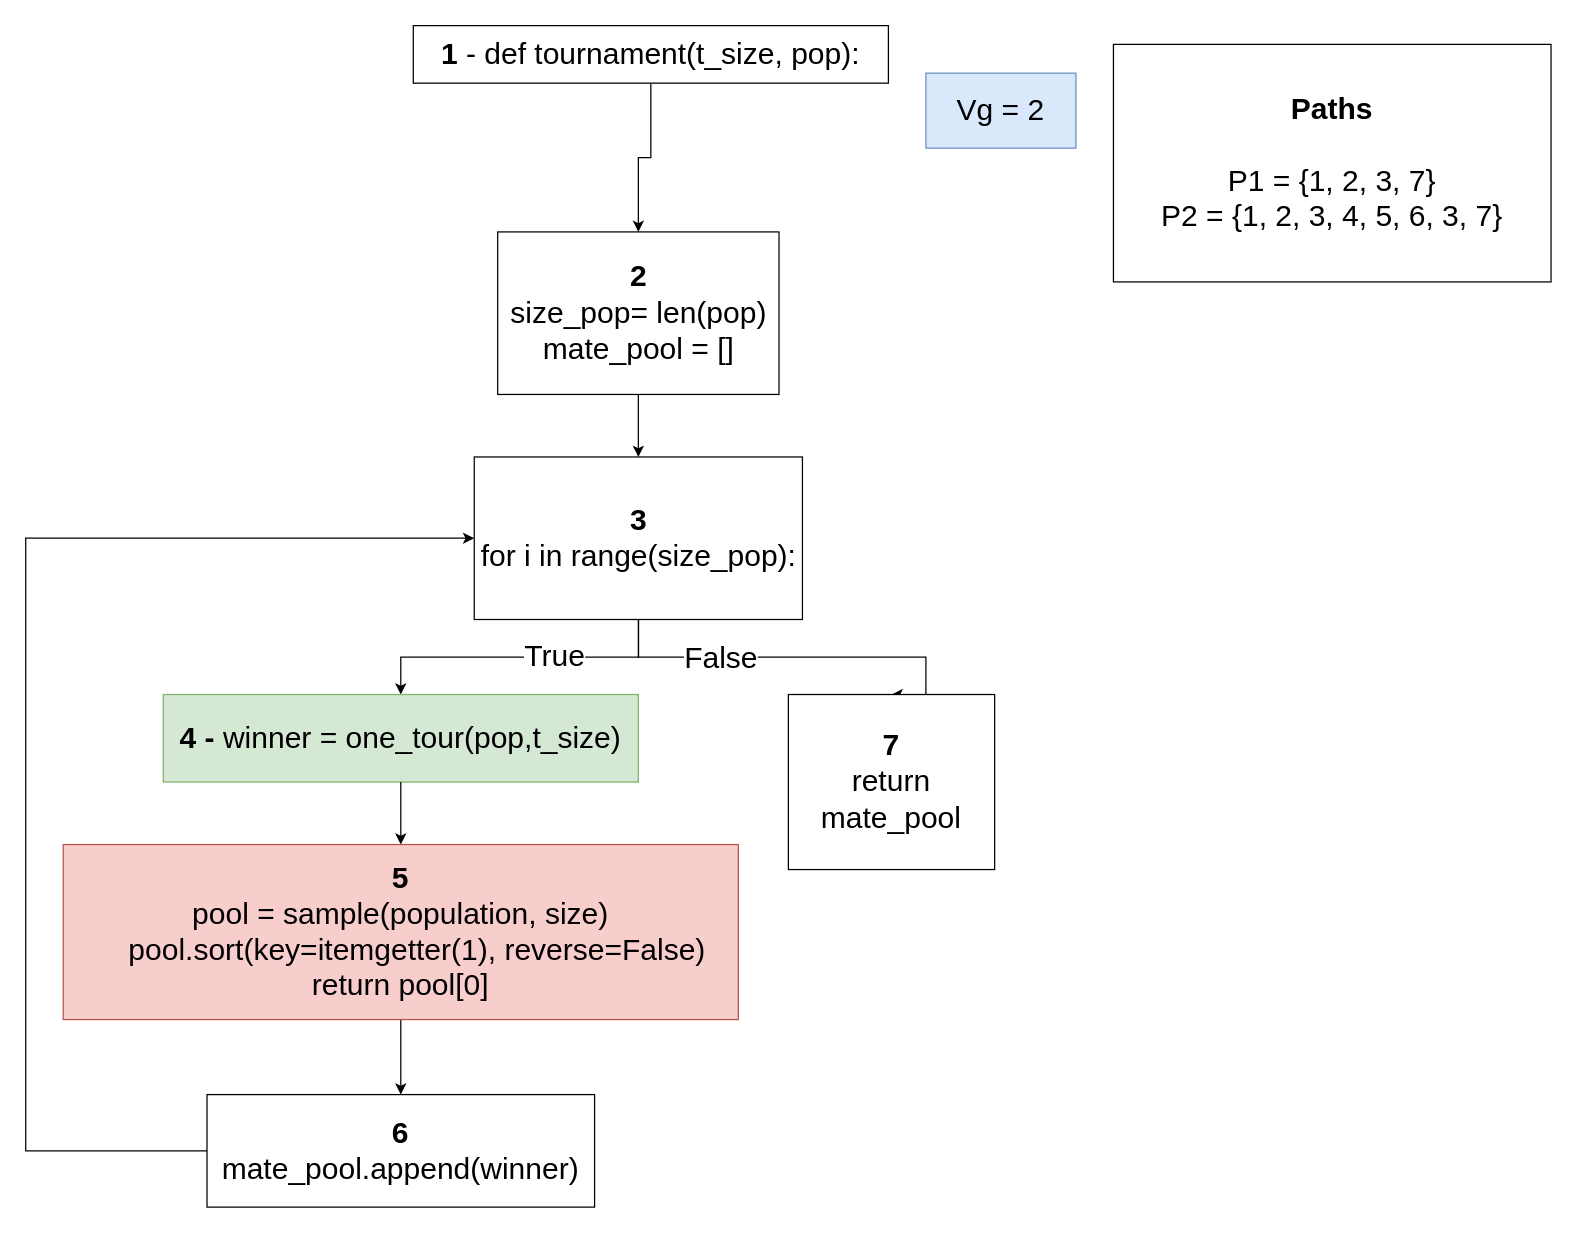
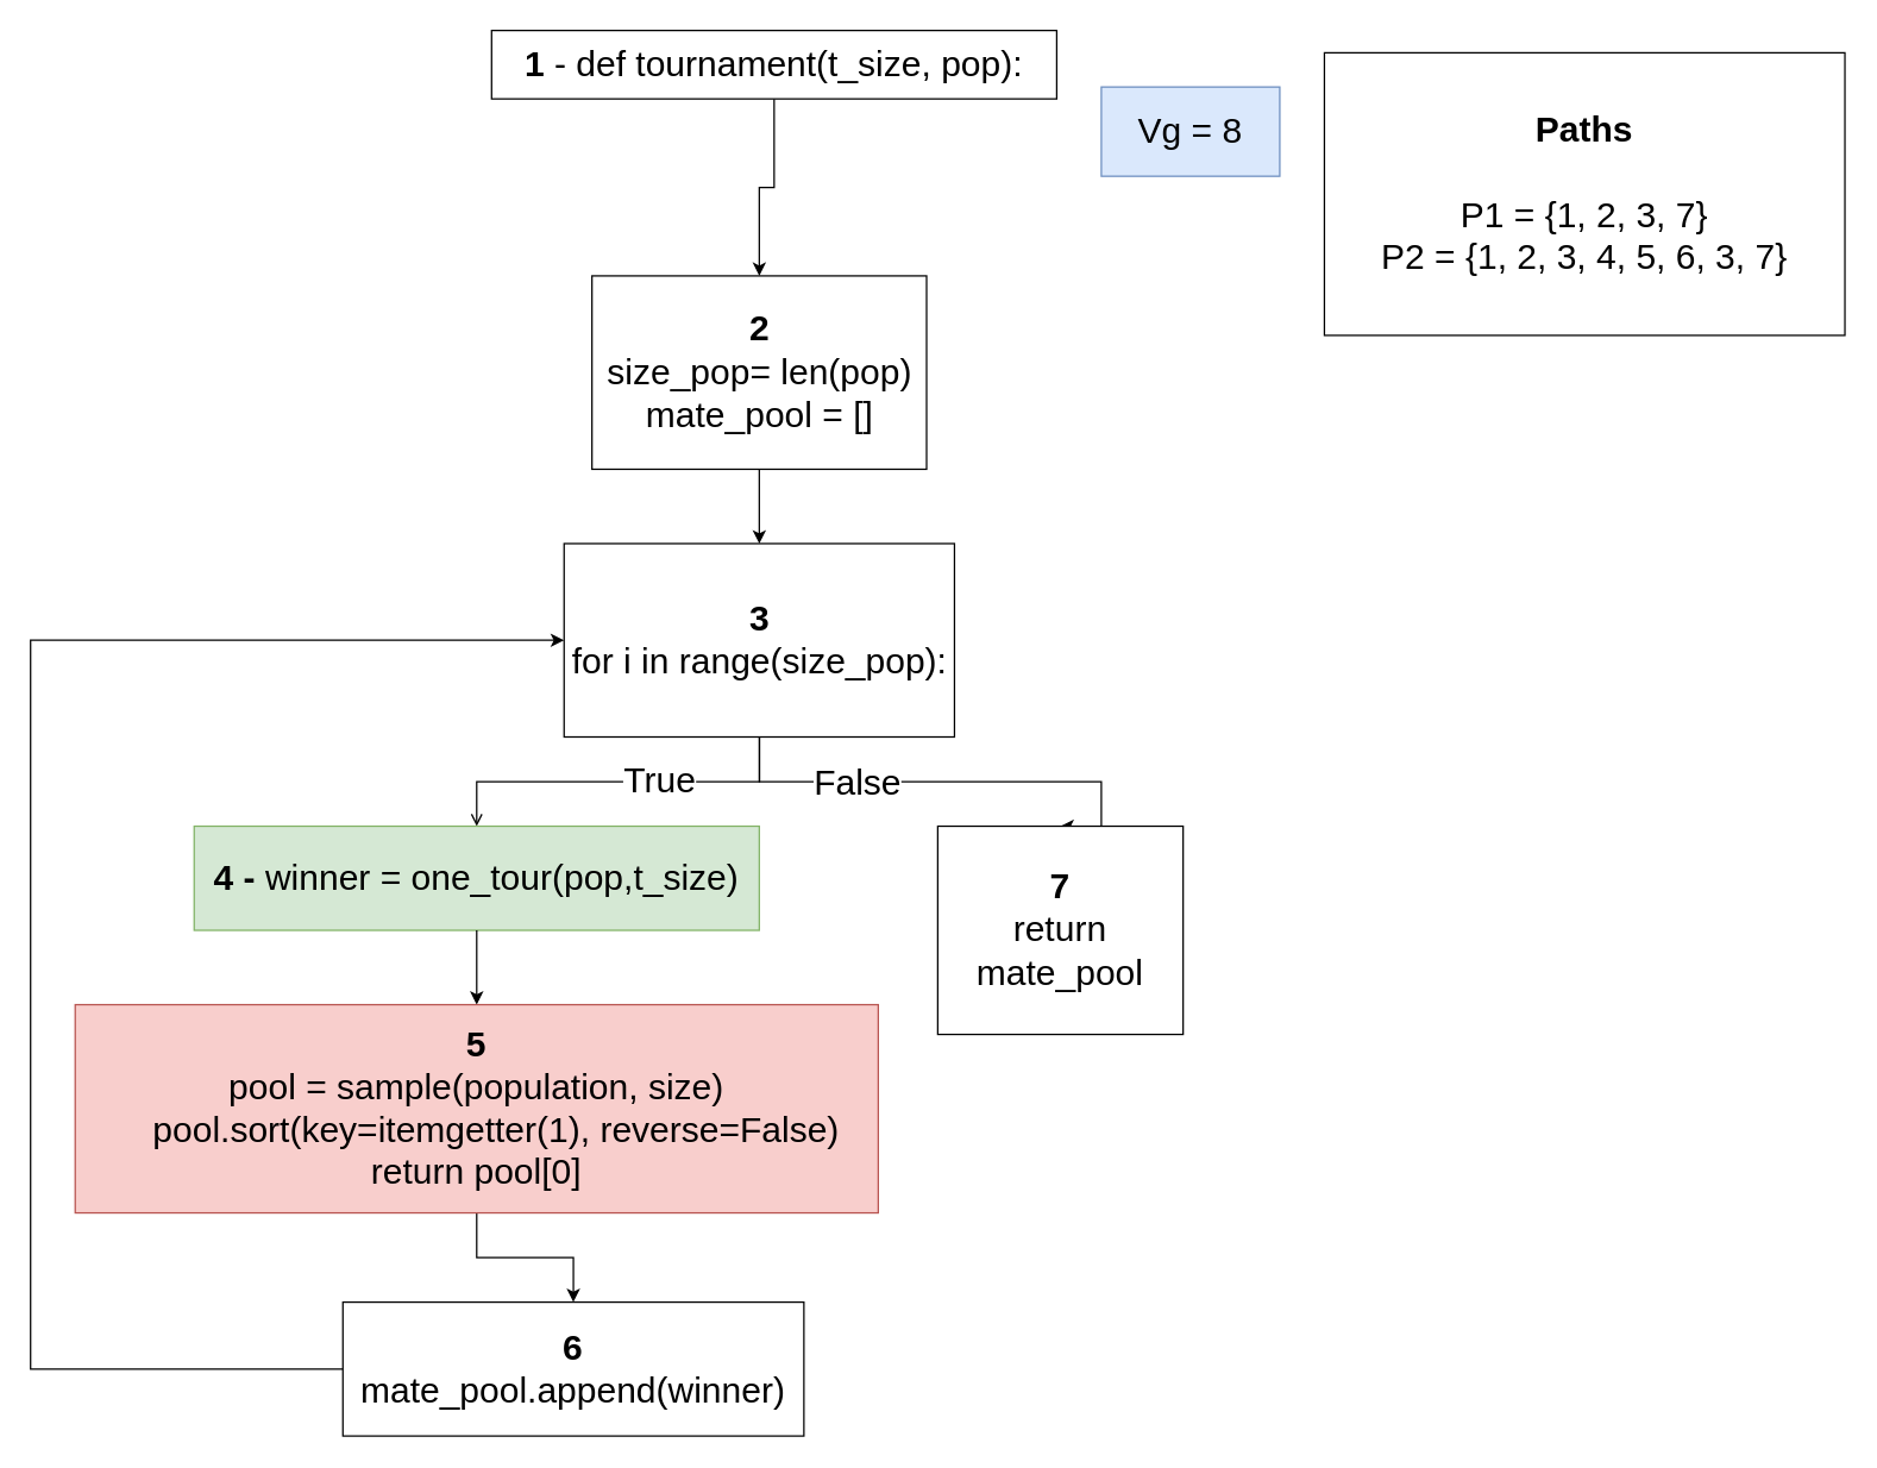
  <mxCell id="0" />
  <mxCell id="1" parent="0" />
  <mxCell id="2" style="edgeStyle=orthogonalEdgeStyle;rounded=0;orthogonalLoop=1;jettySize=auto;html=1;entryX=0.5;entryY=0;entryDx=0;entryDy=0;" parent="1" source="3" target="5" edge="1"><mxGeometry relative="1" as="geometry" /></mxCell>
  <mxCell id="3" value="&lt;div style=&quot;font-size: 24px&quot;&gt;&lt;b&gt;&lt;br&gt;&lt;/b&gt;&lt;/div&gt;&lt;div style=&quot;font-size: 24px&quot;&gt;&lt;b&gt;1&amp;nbsp;&lt;/b&gt;-&amp;nbsp;def tournament(t_size, pop):&lt;/div&gt;&lt;div style=&quot;font-size: 24px&quot;&gt;&lt;br&gt;&lt;/div&gt;" style="rounded=0;whiteSpace=wrap;html=1;align=center;" parent="1" vertex="1"><mxGeometry x="330" y="20" width="380" height="46" as="geometry" /></mxCell>
  <mxCell id="4" style="edgeStyle=orthogonalEdgeStyle;rounded=0;orthogonalLoop=1;jettySize=auto;html=1;entryX=0.5;entryY=0;entryDx=0;entryDy=0;" edge="1" parent="1" source="5" target="10"><mxGeometry relative="1" as="geometry" /></mxCell>
  <mxCell id="5" value="&lt;div style=&quot;font-size: 24px&quot;&gt;&lt;b&gt;2&lt;/b&gt;&lt;/div&gt;&lt;div&gt;&lt;div&gt;&lt;span style=&quot;font-size: 24px&quot;&gt;size_pop= len(pop)&lt;/span&gt;&lt;/div&gt;&lt;div&gt;&lt;span style=&quot;font-size: 24px&quot;&gt;mate_pool = []&lt;/span&gt;&lt;/div&gt;&lt;/div&gt;" style="rounded=0;whiteSpace=wrap;html=1;align=center;" parent="1" vertex="1"><mxGeometry x="397.5" y="185" width="225" height="130" as="geometry" /></mxCell>
- <mxCell id="6" style="edgeStyle=orthogonalEdgeStyle;rounded=0;orthogonalLoop=1;jettySize=auto;html=1;" edge="1" parent="1" source="10" target="11"><mxGeometry relative="1" as="geometry" /></mxCell>
+ <mxCell id="6" style="edgeStyle=orthogonalEdgeStyle;rounded=0;orthogonalLoop=1;jettySize=auto;html=1;endArrow=open;" edge="1" parent="1" source="10" target="11"><mxGeometry relative="1" as="geometry" /></mxCell>
  <mxCell id="7" value="True" style="edgeLabel;html=1;align=center;verticalAlign=middle;resizable=0;points=[];fontSize=24;" vertex="1" connectable="0" parent="6"><mxGeometry x="-0.213" y="-1" relative="1" as="geometry"><mxPoint as="offset" /></mxGeometry></mxCell>
  <mxCell id="8" style="edgeStyle=orthogonalEdgeStyle;rounded=0;orthogonalLoop=1;jettySize=auto;html=1;fontSize=24;entryX=0.5;entryY=0;entryDx=0;entryDy=0;" edge="1" parent="1" source="10" target="17"><mxGeometry relative="1" as="geometry"><Array as="points"><mxPoint x="510" y="525" /><mxPoint x="740" y="525" /></Array></mxGeometry></mxCell>
  <mxCell id="9" value="False" style="edgeLabel;html=1;align=center;verticalAlign=middle;resizable=0;points=[];fontSize=24;" vertex="1" connectable="0" parent="8"><mxGeometry x="-0.402" y="-5" relative="1" as="geometry"><mxPoint y="-5" as="offset" /></mxGeometry></mxCell>
  <mxCell id="10" value="&lt;div style=&quot;font-size: 24px&quot;&gt;&lt;b&gt;3&lt;/b&gt;&lt;/div&gt;&lt;div&gt;&lt;span style=&quot;font-size: 24px&quot;&gt;for i in range(size_pop):&lt;/span&gt;&lt;br&gt;&lt;/div&gt;" style="rounded=0;whiteSpace=wrap;html=1;align=center;" vertex="1" parent="1"><mxGeometry x="378.75" y="365" width="262.5" height="130" as="geometry" /></mxCell>
  <mxCell id="11" value="&lt;div style=&quot;font-size: 24px&quot;&gt;&lt;b&gt;4 -&amp;nbsp;&lt;/b&gt;&lt;span&gt;winner = one_tour(pop,t_size)&lt;/span&gt;&lt;/div&gt;" style="rounded=0;whiteSpace=wrap;html=1;align=center;fillColor=#d5e8d4;strokeColor=#82b366;" vertex="1" parent="1"><mxGeometry x="130" y="555" width="380" height="70" as="geometry" /></mxCell>
  <mxCell id="12" style="edgeStyle=orthogonalEdgeStyle;rounded=0;orthogonalLoop=1;jettySize=auto;html=1;exitX=0.5;exitY=1;exitDx=0;exitDy=0;" edge="1" parent="1" source="11" target="14"><mxGeometry relative="1" as="geometry"><mxPoint x="310" y="735" as="sourcePoint" /></mxGeometry></mxCell>
  <mxCell id="13" style="edgeStyle=orthogonalEdgeStyle;rounded=0;orthogonalLoop=1;jettySize=auto;html=1;fontSize=24;" edge="1" parent="1" source="14" target="16"><mxGeometry relative="1" as="geometry" /></mxCell>
  <mxCell id="14" value="&lt;div style=&quot;font-size: 24px&quot;&gt;&lt;b&gt;5&lt;/b&gt;&lt;/div&gt;&lt;div&gt;&lt;div&gt;&lt;span style=&quot;font-size: 24px&quot;&gt;pool = sample(population, size)&lt;/span&gt;&lt;/div&gt;&lt;div&gt;&lt;span style=&quot;font-size: 24px&quot;&gt;&amp;nbsp; &amp;nbsp; pool.sort(key=itemgetter(1), reverse=False)&lt;/span&gt;&lt;/div&gt;&lt;div&gt;&lt;span style=&quot;font-size: 24px&quot;&gt;return pool[0]&lt;/span&gt;&lt;/div&gt;&lt;/div&gt;" style="rounded=0;whiteSpace=wrap;html=1;align=center;fillColor=#f8cecc;strokeColor=#b85450;" vertex="1" parent="1"><mxGeometry y="675" width="540" height="140" as="geometry" x="50" /></mxCell>
  <mxCell id="15" style="edgeStyle=orthogonalEdgeStyle;rounded=0;orthogonalLoop=1;jettySize=auto;html=1;entryX=0;entryY=0.5;entryDx=0;entryDy=0;fontSize=24;" edge="1" parent="1" source="16" target="10"><mxGeometry relative="1" as="geometry"><Array as="points"><mxPoint x="20" y="920" /><mxPoint x="20" y="430" /></Array></mxGeometry></mxCell>
- <mxCell id="16" value="&lt;div style=&quot;font-size: 24px&quot;&gt;&lt;b&gt;6&lt;/b&gt;&lt;/div&gt;&lt;div&gt;&lt;span style=&quot;font-size: 24px&quot;&gt;mate_pool.append(winner)&lt;/span&gt;&lt;br&gt;&lt;/div&gt;" style="rounded=0;whiteSpace=wrap;html=1;align=center;" vertex="1" parent="1"><mxGeometry x="165" y="875" width="310" height="90" as="geometry" /></mxCell>
+ <mxCell id="16" value="&lt;div style=&quot;font-size: 24px&quot;&gt;&lt;b&gt;6&lt;/b&gt;&lt;/div&gt;&lt;div&gt;&lt;span style=&quot;font-size: 24px&quot;&gt;mate_pool.append(winner)&lt;/span&gt;&lt;br&gt;&lt;/div&gt;" style="rounded=0;whiteSpace=wrap;html=1;align=center;" vertex="1" parent="1"><mxGeometry x="230" y="875" width="310" height="90" as="geometry" /></mxCell>
  <mxCell id="17" value="&lt;div style=&quot;font-size: 24px&quot;&gt;&lt;b&gt;7&lt;/b&gt;&lt;/div&gt;&lt;span style=&quot;font-size: 24px&quot;&gt;return mate_pool&lt;br&gt;&lt;/span&gt;" style="rounded=0;whiteSpace=wrap;html=1;align=center;" vertex="1" parent="1"><mxGeometry x="630" y="555" width="165" height="140" as="geometry" /></mxCell>
- <mxCell id="18" value="&lt;p style=&quot;margin-top: 0pt ; margin-bottom: 0pt ; margin-left: 0in ; text-align: left ; direction: ltr ; unicode-bidi: embed ; word-break: normal&quot;&gt;&lt;span style=&quot;font-size: 24px ; text-align: center&quot;&gt;Vg = 2&lt;/span&gt;&lt;br&gt;&lt;/p&gt;" style="rounded=0;whiteSpace=wrap;html=1;fillColor=#dae8fc;strokeColor=#6c8ebf;" vertex="1" parent="1"><mxGeometry x="740" y="58" width="120" height="60" as="geometry" /></mxCell>
+ <mxCell id="18" value="&lt;p style=&quot;margin-top: 0pt ; margin-bottom: 0pt ; margin-left: 0in ; text-align: left ; direction: ltr ; unicode-bidi: embed ; word-break: normal&quot;&gt;&lt;span style=&quot;font-size: 24px ; text-align: center&quot;&gt;Vg = 8&lt;/span&gt;&lt;br&gt;&lt;/p&gt;" style="rounded=0;whiteSpace=wrap;html=1;fillColor=#dae8fc;strokeColor=#6c8ebf;" vertex="1" parent="1"><mxGeometry x="740" y="58" width="120" height="60" as="geometry" /></mxCell>
  <mxCell id="19" value="&lt;div style=&quot;font-size: 24px&quot;&gt;&lt;div&gt;&lt;b&gt;Paths&lt;/b&gt;&lt;/div&gt;&lt;div&gt;&lt;b&gt;&lt;br&gt;&lt;/b&gt;&lt;/div&gt;&lt;div&gt;P1 = {1, 2, 3, 7}&lt;/div&gt;&lt;div&gt;P2 = {1, 2, 3, 4, 5, 6, 3, 7&lt;span&gt;}&lt;/span&gt;&lt;/div&gt;&lt;/div&gt;" style="rounded=0;whiteSpace=wrap;html=1;align=center;" vertex="1" parent="1"><mxGeometry x="890" y="35" width="350" height="190" as="geometry" /></mxCell>
